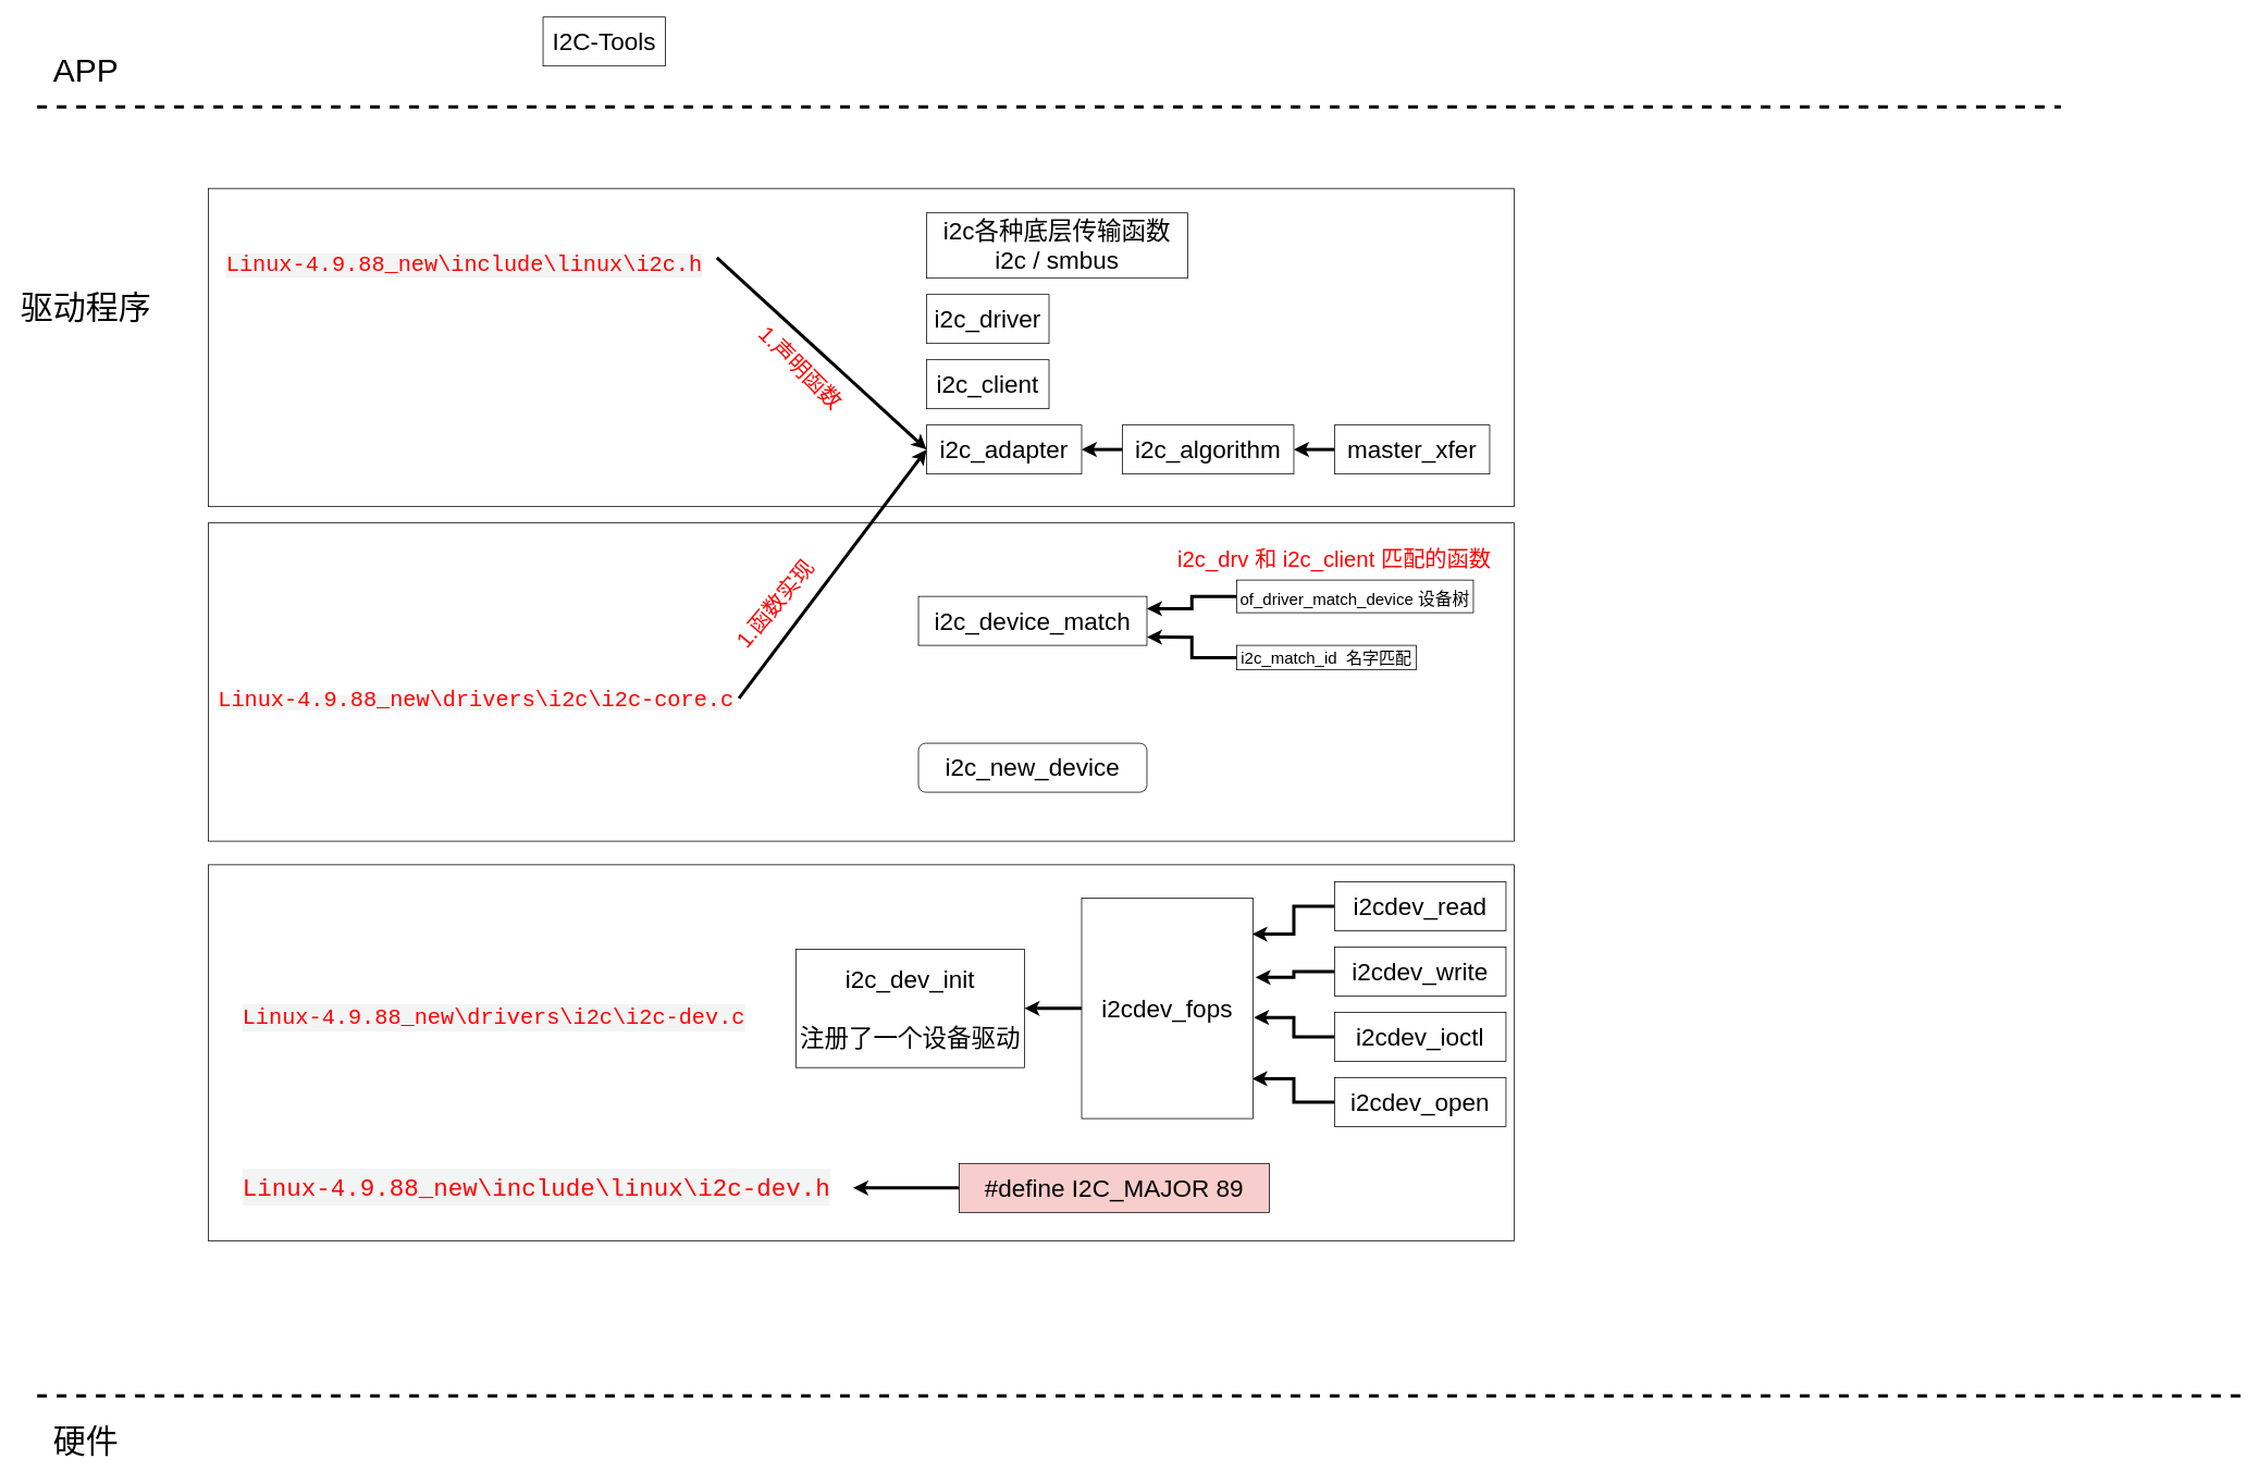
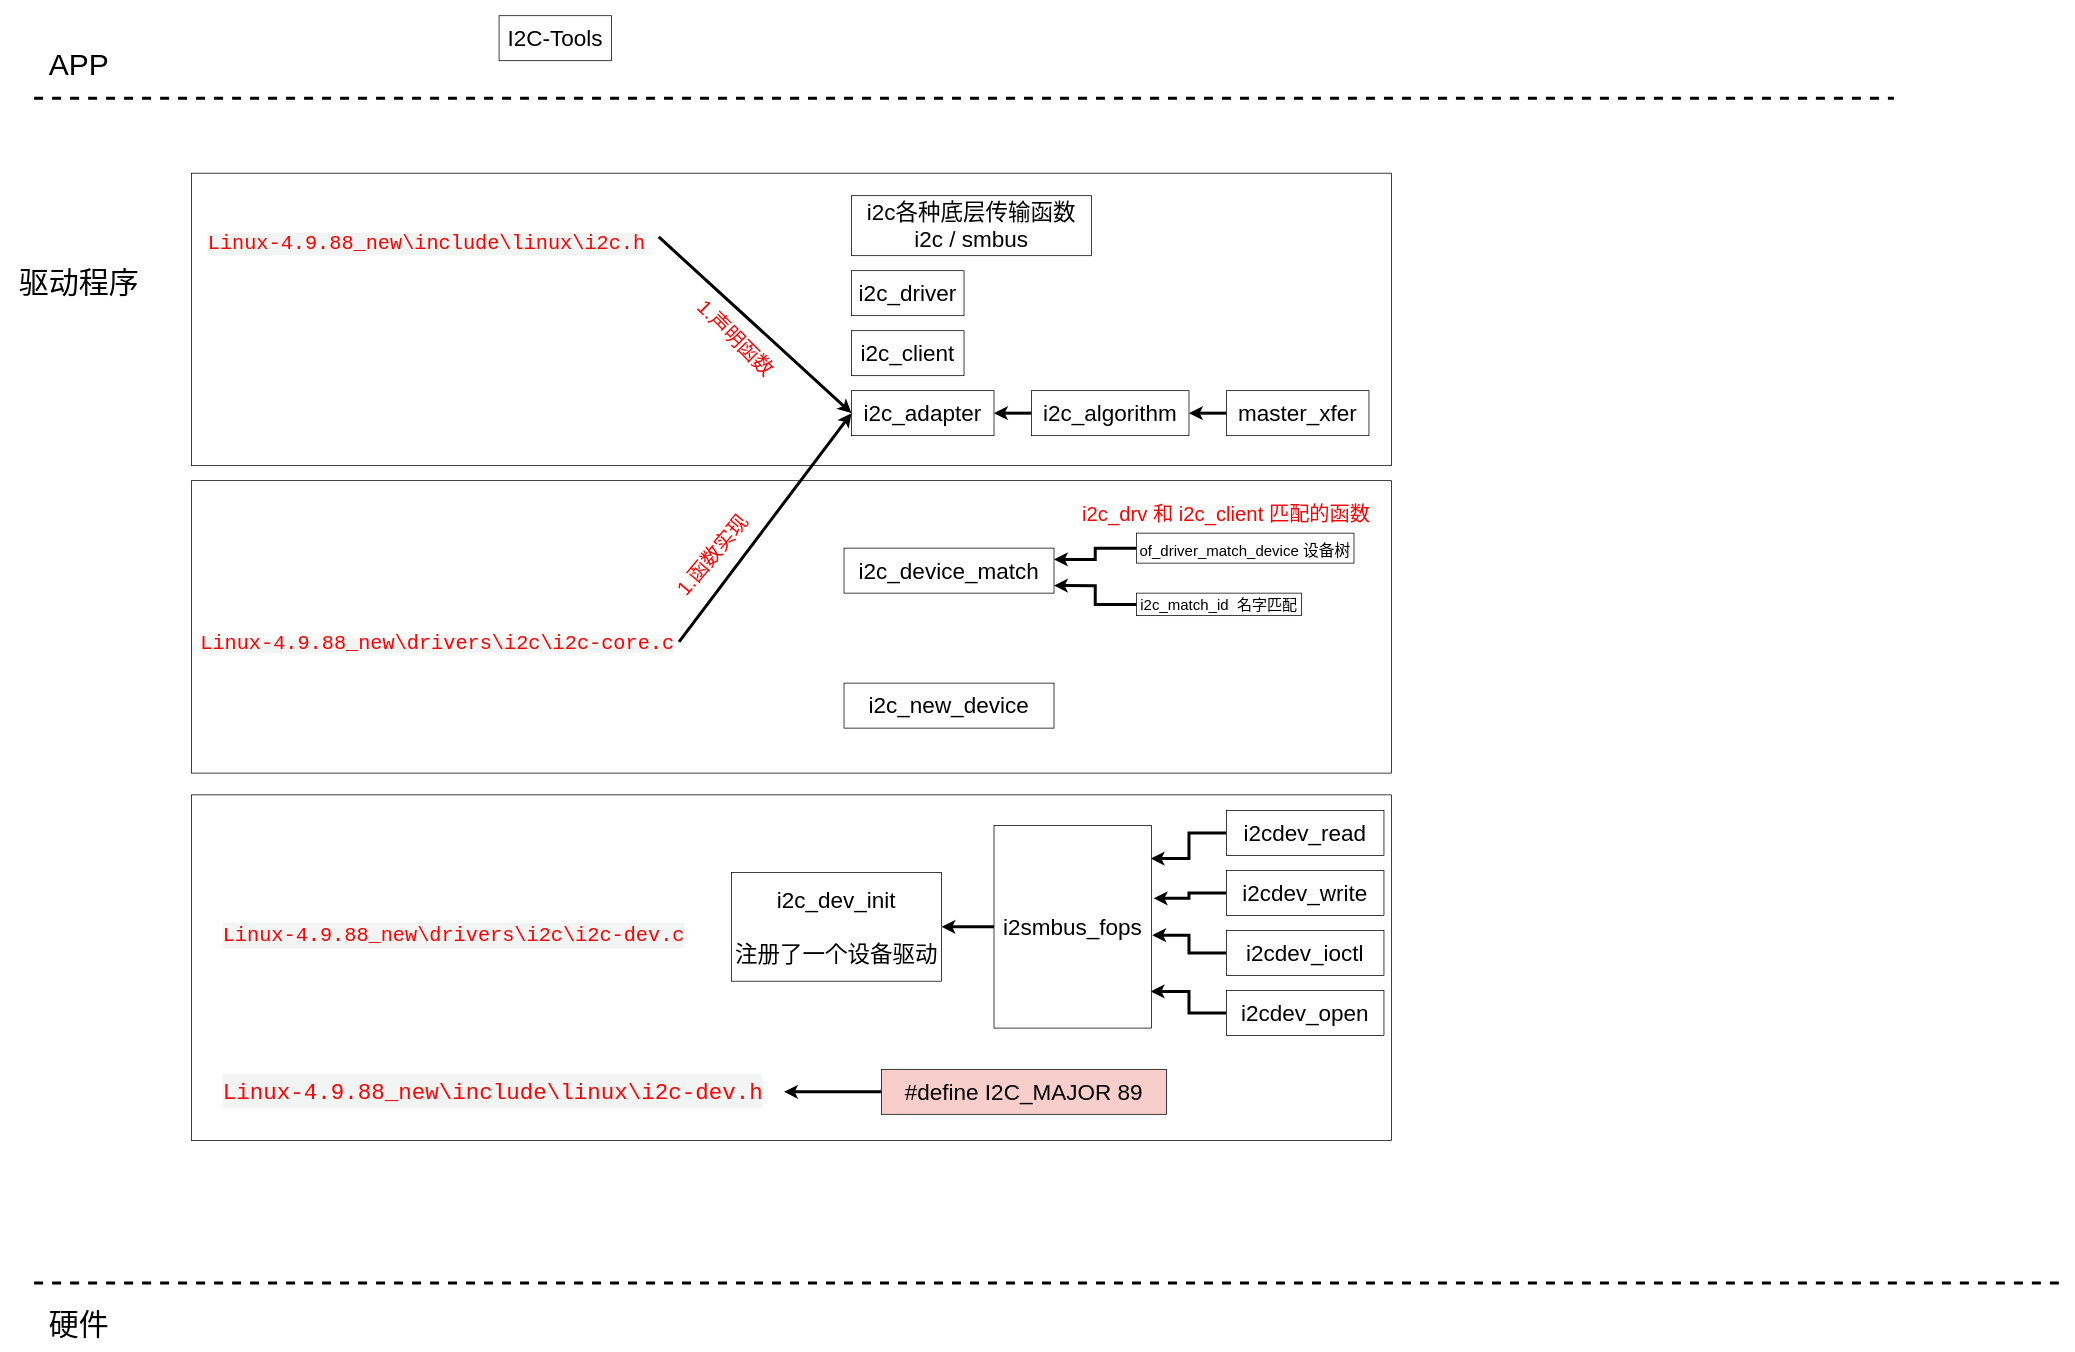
  <mxCell id="0" />
  <mxCell id="1" parent="0" />
  <mxCell id="2" value="" style="rounded=0;whiteSpace=wrap;html=1;fontSize=27;fontColor=#FF0000;" vertex="1" parent="1"><mxGeometry x="255" y="1059" width="1600" height="461" as="geometry" /></mxCell>
  <mxCell id="3" value="" style="rounded=0;whiteSpace=wrap;html=1;fontSize=27;fontColor=#FF0000;" vertex="1" parent="1"><mxGeometry x="255" y="640" width="1600" height="390" as="geometry" /></mxCell>
  <mxCell id="4" value="" style="rounded=0;whiteSpace=wrap;html=1;fontSize=27;fontColor=#FF0000;" vertex="1" parent="1"><mxGeometry x="255" y="230" width="1600" height="390" as="geometry" /></mxCell>
  <mxCell id="5" value="" style="endArrow=none;dashed=1;html=1;rounded=0;strokeWidth=4;" edge="1" parent="1"><mxGeometry width="50" height="50" relative="1" as="geometry"><mxPoint x="45" y="130" as="sourcePoint" /><mxPoint x="2525" y="130" as="targetPoint" /></mxGeometry></mxCell>
  <mxCell id="6" value="&lt;font style=&quot;font-size: 40px&quot;&gt;APP&lt;/font&gt;" style="text;html=1;strokeColor=none;fillColor=none;align=center;verticalAlign=middle;whiteSpace=wrap;rounded=0;" vertex="1" parent="1"><mxGeometry x="75" y="70" width="60" height="30" as="geometry" /></mxCell>
  <mxCell id="7" value="&lt;font style=&quot;font-size: 40px&quot;&gt;驱动程序&lt;/font&gt;" style="text;html=1;strokeColor=none;fillColor=none;align=center;verticalAlign=middle;whiteSpace=wrap;rounded=0;" vertex="1" parent="1"><mxGeometry x="20" y="360" width="170" height="30" as="geometry" /></mxCell>
  <mxCell id="8" value="&lt;font style=&quot;font-size: 40px&quot;&gt;硬件&lt;/font&gt;" style="text;html=1;strokeColor=none;fillColor=none;align=center;verticalAlign=middle;whiteSpace=wrap;rounded=0;" vertex="1" parent="1"><mxGeometry x="20" y="1750" width="170" height="30" as="geometry" /></mxCell>
  <mxCell id="9" value="" style="endArrow=none;dashed=1;html=1;rounded=0;strokeWidth=4;" edge="1" parent="1"><mxGeometry width="50" height="50" relative="1" as="geometry"><mxPoint x="45" y="1710" as="sourcePoint" /><mxPoint x="2745" y="1710" as="targetPoint" /></mxGeometry></mxCell>
  <mxCell id="10" value="I2C-Tools" style="rounded=0;whiteSpace=wrap;html=1;fontSize=30;" vertex="1" parent="1"><mxGeometry x="665" y="20" width="150" height="60" as="geometry" /></mxCell>
  <mxCell id="11" value="&lt;span style=&quot;font-family: &amp;#34;lucida console&amp;#34; , &amp;#34;consolas&amp;#34; , &amp;#34;courier&amp;#34; , monospace ; font-style: normal ; font-weight: 400 ; letter-spacing: normal ; text-align: left ; text-indent: 0px ; text-transform: none ; word-spacing: 0px ; background-color: rgb(243 , 244 , 244) ; display: inline ; float: none&quot;&gt;&lt;font style=&quot;font-size: 27px&quot;&gt;Linux-4.9.88_new\drivers\i2c\i2c-dev.c&lt;/font&gt;&lt;/span&gt;" style="text;whiteSpace=wrap;html=1;fontSize=30;fontColor=#FF0000;" vertex="1" parent="1"><mxGeometry x="295" y="1220" width="640" height="60" as="geometry" /></mxCell>
  <mxCell id="12" value="&lt;span style=&quot;font-family: &amp;quot;lucida console&amp;quot;, consolas, courier, monospace; font-style: normal; font-weight: 400; letter-spacing: normal; text-align: left; text-indent: 0px; text-transform: none; word-spacing: 0px; background-color: rgb(243, 244, 244); display: inline; float: none; font-size: 27px;&quot;&gt;&lt;font style=&quot;font-size: 27px;&quot;&gt;Linux-4.9.88_new\include\linux\i2c.h&lt;/font&gt;&lt;/span&gt;" style="text;whiteSpace=wrap;html=1;fontSize=27;fontColor=#FF0000;" vertex="1" parent="1"><mxGeometry x="275" y="300" width="603" height="60" as="geometry" /></mxCell>
  <mxCell id="13" value="&lt;span style=&quot;font-family: &amp;#34;lucida console&amp;#34; , &amp;#34;consolas&amp;#34; , &amp;#34;courier&amp;#34; , monospace ; font-style: normal ; font-weight: 400 ; letter-spacing: normal ; text-align: left ; text-indent: 0px ; text-transform: none ; word-spacing: 0px ; background-color: rgb(243 , 244 , 244) ; display: inline ; float: none&quot;&gt;&lt;font style=&quot;font-size: 27px&quot;&gt;Linux-4.9.88_new\drivers\i2c\i2c-core.c&lt;/font&gt;&lt;/span&gt;" style="text;whiteSpace=wrap;html=1;fontSize=16;fontColor=#FF0000;" vertex="1" parent="1"><mxGeometry x="265" y="835" width="640" height="40" as="geometry" /></mxCell>
  <mxCell id="14" value="" style="endArrow=classic;html=1;rounded=0;fontSize=27;fontColor=#FF0000;strokeWidth=4;exitX=1;exitY=0.25;exitDx=0;exitDy=0;entryX=0;entryY=0.5;entryDx=0;entryDy=0;" edge="1" parent="1" source="12" target="22"><mxGeometry width="50" height="50" relative="1" as="geometry"><mxPoint x="585" y="570" as="sourcePoint" /><mxPoint x="1125" y="520" as="targetPoint" /></mxGeometry></mxCell>
  <mxCell id="15" value="1.声明函数" style="text;html=1;align=center;verticalAlign=middle;resizable=0;points=[];autosize=1;strokeColor=none;fillColor=none;fontSize=27;fontColor=#FF0000;rotation=45;" vertex="1" parent="1"><mxGeometry x="905" y="430" width="150" height="40" as="geometry" /></mxCell>
  <mxCell id="16" value="" style="endArrow=classic;html=1;rounded=0;fontSize=27;fontColor=#FF0000;strokeWidth=4;exitX=1;exitY=0.5;exitDx=0;exitDy=0;entryX=0;entryY=0.5;entryDx=0;entryDy=0;" edge="1" parent="1" source="13" target="22"><mxGeometry width="50" height="50" relative="1" as="geometry"><mxPoint x="655" y="815" as="sourcePoint" /><mxPoint x="1125" y="520" as="targetPoint" /></mxGeometry></mxCell>
  <mxCell id="17" value="1.函数实现" style="text;html=1;align=center;verticalAlign=middle;resizable=0;points=[];autosize=1;strokeColor=none;fillColor=none;fontSize=27;fontColor=#FF0000;rotation=-50;" vertex="1" parent="1"><mxGeometry x="875" y="720" width="150" height="40" as="geometry" /></mxCell>
  <mxCell id="18" value="i2c_client" style="rounded=0;whiteSpace=wrap;html=1;fontSize=30;" vertex="1" parent="1"><mxGeometry x="1135" y="440" width="150" height="60" as="geometry" /></mxCell>
  <mxCell id="19" value="i2c_driver" style="rounded=0;whiteSpace=wrap;html=1;fontSize=30;" vertex="1" parent="1"><mxGeometry x="1135" y="360" width="150" height="60" as="geometry" /></mxCell>
  <mxCell id="20" value="" style="edgeStyle=orthogonalEdgeStyle;rounded=0;orthogonalLoop=1;jettySize=auto;html=1;fontSize=27;fontColor=#FF0000;strokeWidth=4;" edge="1" parent="1" source="21" target="22"><mxGeometry relative="1" as="geometry" /></mxCell>
  <mxCell id="21" value="i2c_algorithm" style="rounded=0;whiteSpace=wrap;html=1;fontSize=30;" vertex="1" parent="1"><mxGeometry x="1375" y="520" width="210" height="60" as="geometry" /></mxCell>
  <mxCell id="22" value="i2c_adapter" style="rounded=0;whiteSpace=wrap;html=1;fontSize=30;" vertex="1" parent="1"><mxGeometry x="1135" y="520" width="190" height="60" as="geometry" /></mxCell>
  <mxCell id="23" value="" style="edgeStyle=orthogonalEdgeStyle;rounded=0;orthogonalLoop=1;jettySize=auto;html=1;fontSize=27;fontColor=#FF0000;strokeWidth=4;" edge="1" parent="1" source="24" target="21"><mxGeometry relative="1" as="geometry" /></mxCell>
  <mxCell id="24" value="master_xfer" style="rounded=0;whiteSpace=wrap;html=1;fontSize=30;" vertex="1" parent="1"><mxGeometry x="1635" y="520" width="190" height="60" as="geometry" /></mxCell>
  <mxCell id="25" value="i2c各种底层传输函数&lt;br&gt;i2c / smbus" style="rounded=0;whiteSpace=wrap;html=1;fontSize=30;" vertex="1" parent="1"><mxGeometry x="1135" y="260" width="320" height="80" as="geometry" /></mxCell>
  <mxCell id="26" style="edgeStyle=orthogonalEdgeStyle;rounded=0;orthogonalLoop=1;jettySize=auto;html=1;entryX=1;entryY=0.833;entryDx=0;entryDy=0;entryPerimeter=0;fontSize=21;fontColor=#FF0000;strokeWidth=4;" edge="1" parent="1" source="27" target="28"><mxGeometry relative="1" as="geometry" /></mxCell>
  <mxCell id="27" value="i2c_match_id&amp;nbsp; 名字匹配" style="rounded=0;whiteSpace=wrap;html=1;fontSize=20;" vertex="1" parent="1"><mxGeometry x="1515" y="790" width="220" height="30" as="geometry" /></mxCell>
  <mxCell id="28" value="i2c_device_match" style="rounded=0;whiteSpace=wrap;html=1;fontSize=30;" vertex="1" parent="1"><mxGeometry x="1125" y="730" width="280" height="60" as="geometry" /></mxCell>
  <mxCell id="29" style="edgeStyle=orthogonalEdgeStyle;rounded=0;orthogonalLoop=1;jettySize=auto;html=1;entryX=1;entryY=0.25;entryDx=0;entryDy=0;fontSize=21;fontColor=#FF0000;strokeWidth=4;" edge="1" parent="1" source="30" target="28"><mxGeometry relative="1" as="geometry" /></mxCell>
  <mxCell id="30" value="&lt;font style=&quot;font-size: 20px&quot;&gt;of_driver_match_device &lt;/font&gt;&lt;font style=&quot;font-size: 21px&quot;&gt;设备树&lt;/font&gt;" style="rounded=0;whiteSpace=wrap;html=1;fontSize=30;" vertex="1" parent="1"><mxGeometry x="1515" y="710" width="290" height="40" as="geometry" /></mxCell>
  <mxCell id="31" value="i2c_drv 和 i2c_client 匹配的函数" style="text;html=1;strokeColor=none;fillColor=none;align=center;verticalAlign=middle;whiteSpace=wrap;rounded=0;fontSize=27;fontColor=#FF0000;" vertex="1" parent="1"><mxGeometry x="1425" y="670" width="420" height="30" as="geometry" /></mxCell>
- <mxCell id="32" value="i2c_new_device" style="whiteSpace=wrap;html=1;fontSize=30;rounded=1;" vertex="1" parent="1"><mxGeometry x="1125" y="910" width="280" height="60" as="geometry" /></mxCell>
+ <mxCell id="32" value="i2c_new_device" style="rounded=0;whiteSpace=wrap;html=1;fontSize=30;" vertex="1" parent="1"><mxGeometry x="1125" y="910" width="280" height="60" as="geometry" /></mxCell>
  <mxCell id="33" style="edgeStyle=orthogonalEdgeStyle;rounded=0;orthogonalLoop=1;jettySize=auto;html=1;fontSize=40;fontColor=#FF0000;strokeWidth=4;entryX=0.995;entryY=0.163;entryDx=0;entryDy=0;entryPerimeter=0;" edge="1" parent="1" source="34" target="42"><mxGeometry relative="1" as="geometry"><mxPoint x="1520" y="1180" as="targetPoint" /></mxGeometry></mxCell>
  <mxCell id="34" value="i2cdev_read" style="rounded=0;whiteSpace=wrap;html=1;fontSize=30;" vertex="1" parent="1"><mxGeometry x="1635" y="1080" width="210" height="60" as="geometry" /></mxCell>
  <mxCell id="35" style="edgeStyle=orthogonalEdgeStyle;rounded=0;orthogonalLoop=1;jettySize=auto;html=1;fontSize=40;fontColor=#FF0000;strokeWidth=4;entryX=1.014;entryY=0.359;entryDx=0;entryDy=0;entryPerimeter=0;" edge="1" parent="1" source="36" target="42"><mxGeometry relative="1" as="geometry" /></mxCell>
  <mxCell id="36" value="i2cdev_write" style="rounded=0;whiteSpace=wrap;html=1;fontSize=30;" vertex="1" parent="1"><mxGeometry x="1635" y="1160" width="210" height="60" as="geometry" /></mxCell>
  <mxCell id="37" style="edgeStyle=orthogonalEdgeStyle;rounded=0;orthogonalLoop=1;jettySize=auto;html=1;entryX=1.005;entryY=0.541;entryDx=0;entryDy=0;fontSize=40;fontColor=#FF0000;strokeWidth=4;entryPerimeter=0;" edge="1" parent="1" source="38" target="42"><mxGeometry relative="1" as="geometry" /></mxCell>
  <mxCell id="38" value="i2cdev_ioctl" style="rounded=0;whiteSpace=wrap;html=1;fontSize=30;" vertex="1" parent="1"><mxGeometry x="1635" y="1240" width="210" height="60" as="geometry" /></mxCell>
  <mxCell id="39" style="edgeStyle=orthogonalEdgeStyle;rounded=0;orthogonalLoop=1;jettySize=auto;html=1;entryX=0.995;entryY=0.819;entryDx=0;entryDy=0;entryPerimeter=0;fontSize=40;fontColor=#FF0000;strokeWidth=4;" edge="1" parent="1" source="40" target="42"><mxGeometry relative="1" as="geometry" /></mxCell>
  <mxCell id="40" value="i2cdev_open" style="rounded=0;whiteSpace=wrap;html=1;fontSize=30;" vertex="1" parent="1"><mxGeometry x="1635" y="1320" width="210" height="60" as="geometry" /></mxCell>
  <mxCell id="41" style="edgeStyle=orthogonalEdgeStyle;rounded=0;orthogonalLoop=1;jettySize=auto;html=1;entryX=1;entryY=0.5;entryDx=0;entryDy=0;fontSize=40;fontColor=#FF0000;strokeWidth=4;" edge="1" parent="1" source="42" target="43"><mxGeometry relative="1" as="geometry" /></mxCell>
- <mxCell id="42" value="i2cdev_fops" style="rounded=0;whiteSpace=wrap;html=1;fontSize=30;" vertex="1" parent="1"><mxGeometry x="1325" y="1100" width="210" height="270" as="geometry" /></mxCell>
+ <mxCell id="42" value="i2smbus_fops" style="rounded=0;whiteSpace=wrap;html=1;fontSize=30;" vertex="1" parent="1"><mxGeometry x="1325" y="1100" width="210" height="270" as="geometry" /></mxCell>
  <mxCell id="43" value="i2c_dev_init&lt;br&gt;&lt;br&gt;注册了一个设备驱动" style="rounded=0;whiteSpace=wrap;html=1;fontSize=30;" vertex="1" parent="1"><mxGeometry x="975" y="1162.5" width="280" height="145" as="geometry" /></mxCell>
  <mxCell id="44" value="&lt;span style=&quot;font-family: &amp;quot;lucida console&amp;quot;, consolas, courier, monospace; font-style: normal; font-weight: 400; letter-spacing: normal; text-align: left; text-indent: 0px; text-transform: none; word-spacing: 0px; background-color: rgb(243, 244, 244); display: inline; float: none;&quot;&gt;&lt;font style=&quot;font-size: 30px&quot;&gt;Linux-4.9.88_new\include\linux\i2c-dev.h&lt;/font&gt;&lt;/span&gt;" style="text;whiteSpace=wrap;html=1;fontSize=40;fontColor=#FF0000;" vertex="1" parent="1"><mxGeometry x="295" y="1420" width="750" height="70" as="geometry" /></mxCell>
  <mxCell id="45" style="edgeStyle=orthogonalEdgeStyle;rounded=0;orthogonalLoop=1;jettySize=auto;html=1;fontSize=30;fontColor=#FF0000;strokeWidth=4;" edge="1" parent="1" source="46" target="44"><mxGeometry relative="1" as="geometry" /></mxCell>
  <mxCell id="46" value="#define I2C_MAJOR&lt;span&gt;&#09;&lt;/span&gt;89" style="rounded=0;whiteSpace=wrap;html=1;fontSize=30;fillColor=#f8cecc;" vertex="1" parent="1"><mxGeometry x="1175" y="1425" width="380" height="60" as="geometry" /></mxCell>
